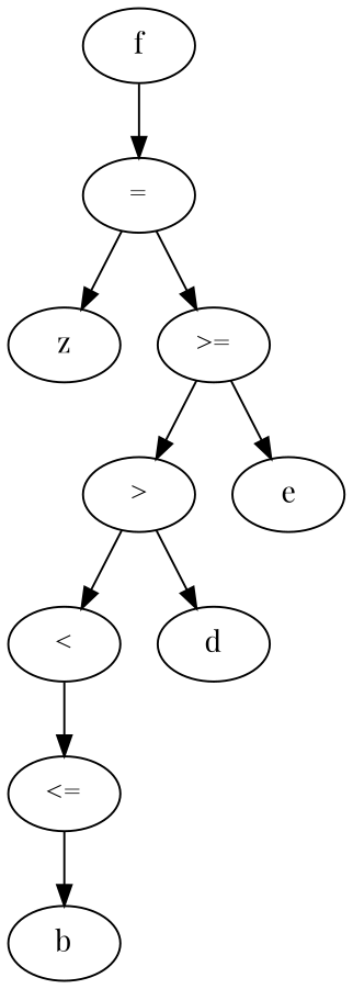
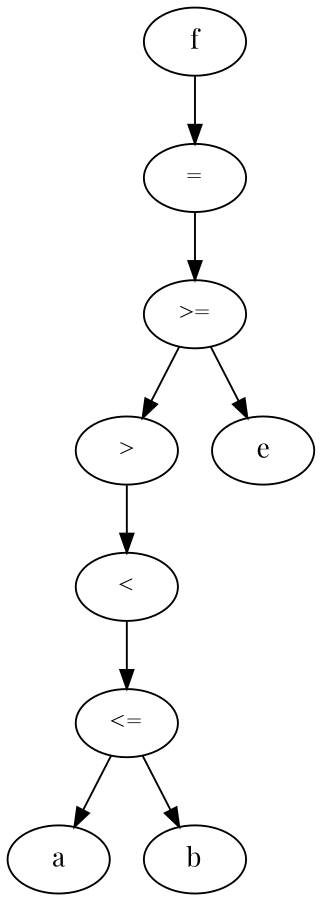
  digraph {
    fontname="Playfair Display"
    node [fontname="Playfair Display"]
    edge [fontname="Playfair Display"]
    n1 [label=f]
    n2 [label="="]
-   n3 [label=z]
    n4 [label=">="]
    n5 [label=">"]
    n6 [label=e]
    n7 [label="<"]
-   n8 [label=d]
    n9 [label="<="]
+   n10 [label=a]
    n11 [label=b]
    n1 -> n2
-   n2 -> n3
    n2 -> n4
    n4 -> n5
    n4 -> n6
    n5 -> n7
-   n5 -> n8
    n7 -> n9
+   n9 -> n10
    n9 -> n11
  }
